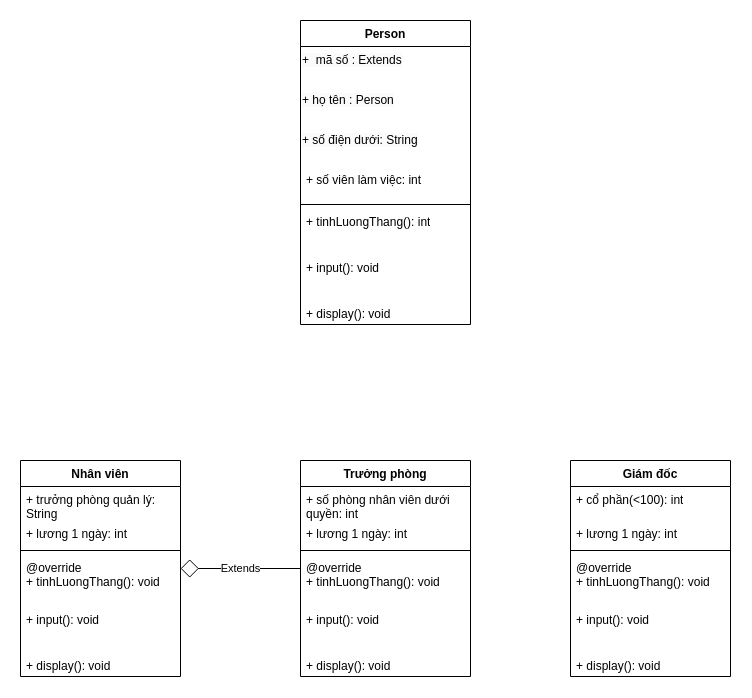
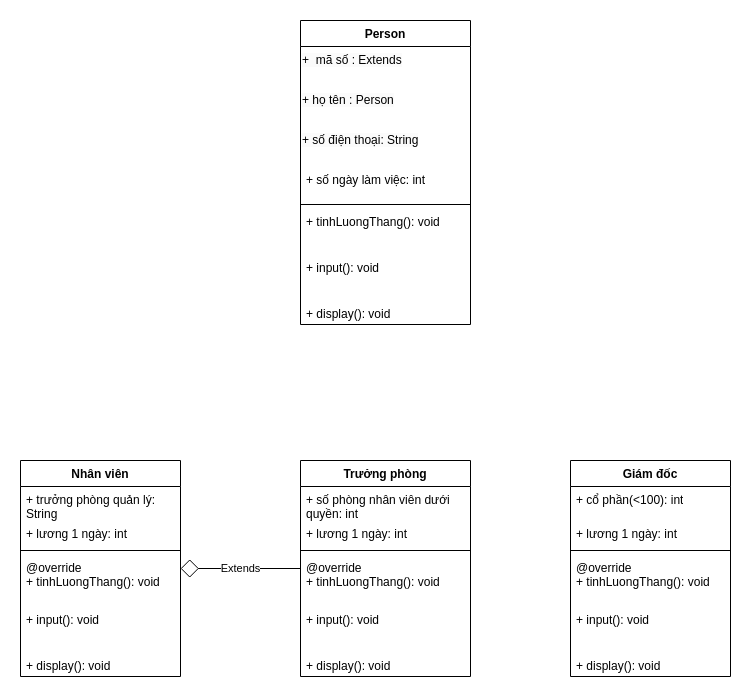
  <mxCell id="0" />
  <mxCell id="1" parent="0" />
  <mxCell id="2" value="Trưởng phòng" style="swimlane;fontStyle=1;align=center;verticalAlign=top;childLayout=stackLayout;horizontal=1;startSize=26;horizontalStack=0;resizeParent=1;resizeParentMax=0;resizeLast=0;collapsible=1;marginBottom=0;whiteSpace=wrap;html=1;" parent="1" vertex="1"><mxGeometry x="300" y="460" width="170" height="216" as="geometry" /></mxCell>
  <mxCell id="3" value="+ số phòng nhân viên dưới quyền: int" style="text;strokeColor=none;fillColor=none;align=left;verticalAlign=top;spacingLeft=4;spacingRight=4;overflow=hidden;rotatable=0;points=[[0,0.5],[1,0.5]];portConstraint=eastwest;whiteSpace=wrap;html=1;" parent="2" vertex="1"><mxGeometry y="26" width="170" height="34" as="geometry" /></mxCell>
  <mxCell id="4" value="+ lương 1 ngày: int" style="text;strokeColor=none;fillColor=none;align=left;verticalAlign=top;spacingLeft=4;spacingRight=4;overflow=hidden;rotatable=0;points=[[0,0.5],[1,0.5]];portConstraint=eastwest;whiteSpace=wrap;html=1;" vertex="1" parent="2"><mxGeometry y="60" width="170" height="26" as="geometry" /></mxCell>
  <mxCell id="5" value="" style="line;strokeWidth=1;fillColor=none;align=left;verticalAlign=middle;spacingTop=-1;spacingLeft=3;spacingRight=3;rotatable=0;labelPosition=right;points=[];portConstraint=eastwest;strokeColor=inherit;" parent="2" vertex="1"><mxGeometry y="86" width="170" height="8" as="geometry" /></mxCell>
  <mxCell id="6" value="@override&lt;br&gt;+ tinhLuongThang(): void" style="text;strokeColor=none;fillColor=none;align=left;verticalAlign=top;spacingLeft=4;spacingRight=4;overflow=hidden;rotatable=0;points=[[0,0.5],[1,0.5]];portConstraint=eastwest;whiteSpace=wrap;html=1;" vertex="1" parent="2"><mxGeometry y="94" width="170" height="52" as="geometry" /></mxCell>
  <mxCell id="7" value="+ input(): void" style="text;strokeColor=none;fillColor=none;align=left;verticalAlign=top;spacingLeft=4;spacingRight=4;overflow=hidden;rotatable=0;points=[[0,0.5],[1,0.5]];portConstraint=eastwest;whiteSpace=wrap;html=1;" vertex="1" parent="2"><mxGeometry y="146" width="170" height="46" as="geometry" /></mxCell>
  <mxCell id="8" value="+ display(): void" style="text;strokeColor=none;fillColor=none;align=left;verticalAlign=top;spacingLeft=4;spacingRight=4;overflow=hidden;rotatable=0;points=[[0,0.5],[1,0.5]];portConstraint=eastwest;whiteSpace=wrap;html=1;" vertex="1" parent="2"><mxGeometry y="192" width="170" height="24" as="geometry" /></mxCell>
  <mxCell id="9" value="Nhân viên" style="swimlane;fontStyle=1;align=center;verticalAlign=top;childLayout=stackLayout;horizontal=1;startSize=26;horizontalStack=0;resizeParent=1;resizeParentMax=0;resizeLast=0;collapsible=1;marginBottom=0;whiteSpace=wrap;html=1;" parent="1" vertex="1"><mxGeometry x="20" y="460" width="160" height="216" as="geometry" /></mxCell>
  <mxCell id="10" value="+ trưởng phòng quản lý: String" style="text;strokeColor=none;fillColor=none;align=left;verticalAlign=top;spacingLeft=4;spacingRight=4;overflow=hidden;rotatable=0;points=[[0,0.5],[1,0.5]];portConstraint=eastwest;whiteSpace=wrap;html=1;" parent="9" vertex="1"><mxGeometry y="26" width="160" height="34" as="geometry" /></mxCell>
  <mxCell id="11" value="+ lương 1 ngày: int" style="text;strokeColor=none;fillColor=none;align=left;verticalAlign=top;spacingLeft=4;spacingRight=4;overflow=hidden;rotatable=0;points=[[0,0.5],[1,0.5]];portConstraint=eastwest;whiteSpace=wrap;html=1;" vertex="1" parent="9"><mxGeometry y="60" width="160" height="26" as="geometry" /></mxCell>
  <mxCell id="12" value="" style="line;strokeWidth=1;fillColor=none;align=left;verticalAlign=middle;spacingTop=-1;spacingLeft=3;spacingRight=3;rotatable=0;labelPosition=right;points=[];portConstraint=eastwest;strokeColor=inherit;" parent="9" vertex="1"><mxGeometry y="86" width="160" height="8" as="geometry" /></mxCell>
  <mxCell id="13" value="@override&lt;br&gt;+ tinhLuongThang(): void" style="text;strokeColor=none;fillColor=none;align=left;verticalAlign=top;spacingLeft=4;spacingRight=4;overflow=hidden;rotatable=0;points=[[0,0.5],[1,0.5]];portConstraint=eastwest;whiteSpace=wrap;html=1;" vertex="1" parent="9"><mxGeometry y="94" width="160" height="52" as="geometry" /></mxCell>
  <mxCell id="14" value="+ input(): void" style="text;strokeColor=none;fillColor=none;align=left;verticalAlign=top;spacingLeft=4;spacingRight=4;overflow=hidden;rotatable=0;points=[[0,0.5],[1,0.5]];portConstraint=eastwest;whiteSpace=wrap;html=1;" vertex="1" parent="9"><mxGeometry y="146" width="160" height="46" as="geometry" /></mxCell>
  <mxCell id="15" value="+ display(): void" style="text;strokeColor=none;fillColor=none;align=left;verticalAlign=top;spacingLeft=4;spacingRight=4;overflow=hidden;rotatable=0;points=[[0,0.5],[1,0.5]];portConstraint=eastwest;whiteSpace=wrap;html=1;" vertex="1" parent="9"><mxGeometry y="192" width="160" height="24" as="geometry" /></mxCell>
  <mxCell id="16" value="Giám đốc" style="swimlane;fontStyle=1;align=center;verticalAlign=top;childLayout=stackLayout;horizontal=1;startSize=26;horizontalStack=0;resizeParent=1;resizeParentMax=0;resizeLast=0;collapsible=1;marginBottom=0;whiteSpace=wrap;html=1;" parent="1" vertex="1"><mxGeometry x="570" y="460" width="160" height="216" as="geometry" /></mxCell>
  <mxCell id="17" value="+ cổ phần(&amp;lt;100): int" style="text;strokeColor=none;fillColor=none;align=left;verticalAlign=top;spacingLeft=4;spacingRight=4;overflow=hidden;rotatable=0;points=[[0,0.5],[1,0.5]];portConstraint=eastwest;whiteSpace=wrap;html=1;" parent="16" vertex="1"><mxGeometry y="26" width="160" height="34" as="geometry" /></mxCell>
  <mxCell id="18" value="+ lương 1 ngày: int" style="text;strokeColor=none;fillColor=none;align=left;verticalAlign=top;spacingLeft=4;spacingRight=4;overflow=hidden;rotatable=0;points=[[0,0.5],[1,0.5]];portConstraint=eastwest;whiteSpace=wrap;html=1;" vertex="1" parent="16"><mxGeometry y="60" width="160" height="26" as="geometry" /></mxCell>
  <mxCell id="19" value="" style="line;strokeWidth=1;fillColor=none;align=left;verticalAlign=middle;spacingTop=-1;spacingLeft=3;spacingRight=3;rotatable=0;labelPosition=right;points=[];portConstraint=eastwest;strokeColor=inherit;" parent="16" vertex="1"><mxGeometry y="86" width="160" height="8" as="geometry" /></mxCell>
  <mxCell id="20" value="@override&lt;br&gt;+ tinhLuongThang(): void" style="text;strokeColor=none;fillColor=none;align=left;verticalAlign=top;spacingLeft=4;spacingRight=4;overflow=hidden;rotatable=0;points=[[0,0.5],[1,0.5]];portConstraint=eastwest;whiteSpace=wrap;html=1;" vertex="1" parent="16"><mxGeometry y="94" width="160" height="52" as="geometry" /></mxCell>
  <mxCell id="21" value="+ input(): void" style="text;strokeColor=none;fillColor=none;align=left;verticalAlign=top;spacingLeft=4;spacingRight=4;overflow=hidden;rotatable=0;points=[[0,0.5],[1,0.5]];portConstraint=eastwest;whiteSpace=wrap;html=1;" vertex="1" parent="16"><mxGeometry y="146" width="160" height="46" as="geometry" /></mxCell>
  <mxCell id="22" value="+ display(): void" style="text;strokeColor=none;fillColor=none;align=left;verticalAlign=top;spacingLeft=4;spacingRight=4;overflow=hidden;rotatable=0;points=[[0,0.5],[1,0.5]];portConstraint=eastwest;whiteSpace=wrap;html=1;" vertex="1" parent="16"><mxGeometry y="192" width="160" height="24" as="geometry" /></mxCell>
  <mxCell id="23" value="Person" style="swimlane;fontStyle=1;align=center;verticalAlign=top;childLayout=stackLayout;horizontal=1;startSize=26;horizontalStack=0;resizeParent=1;resizeParentMax=0;resizeLast=0;collapsible=1;marginBottom=0;whiteSpace=wrap;html=1;" vertex="1" parent="1"><mxGeometry x="300" y="20" width="170" height="304" as="geometry" /></mxCell>
  <mxCell id="24" value="&lt;span style=&quot;color: rgb(0, 0, 0); font-family: Helvetica; font-size: 12px; font-style: normal; font-variant-ligatures: normal; font-variant-caps: normal; font-weight: 400; letter-spacing: normal; orphans: 2; text-align: left; text-indent: 0px; text-transform: none; widows: 2; word-spacing: 0px; -webkit-text-stroke-width: 0px; background-color: rgb(251, 251, 251); text-decoration-thickness: initial; text-decoration-style: initial; text-decoration-color: initial; float: none; display: inline !important;&quot;&gt;+&amp;nbsp; mã số : Extends&lt;/span&gt;" style="text;whiteSpace=wrap;html=1;" vertex="1" parent="23"><mxGeometry y="26" width="170" height="40" as="geometry" /></mxCell>
  <mxCell id="25" value="&lt;span style=&quot;color: rgb(0, 0, 0); font-family: Helvetica; font-size: 12px; font-style: normal; font-variant-ligatures: normal; font-variant-caps: normal; font-weight: 400; letter-spacing: normal; orphans: 2; text-align: left; text-indent: 0px; text-transform: none; widows: 2; word-spacing: 0px; -webkit-text-stroke-width: 0px; background-color: rgb(251, 251, 251); text-decoration-thickness: initial; text-decoration-style: initial; text-decoration-color: initial; float: none; display: inline !important;&quot;&gt;+ họ tên : Person&lt;/span&gt;" style="text;whiteSpace=wrap;html=1;" vertex="1" parent="23"><mxGeometry y="66" width="170" height="40" as="geometry" /></mxCell>
- <mxCell id="26" value="&lt;span style=&quot;color: rgb(0, 0, 0); font-family: Helvetica; font-size: 12px; font-style: normal; font-variant-ligatures: normal; font-variant-caps: normal; font-weight: 400; letter-spacing: normal; orphans: 2; text-align: left; text-indent: 0px; text-transform: none; widows: 2; word-spacing: 0px; -webkit-text-stroke-width: 0px; background-color: rgb(251, 251, 251); text-decoration-thickness: initial; text-decoration-style: initial; text-decoration-color: initial; float: none; display: inline !important;&quot;&gt;+ số điện dưới: String&lt;/span&gt;" style="text;whiteSpace=wrap;html=1;" vertex="1" parent="23"><mxGeometry y="106" width="170" height="40" as="geometry" /></mxCell>
- <mxCell id="27" value="+ số viên làm việc: int" style="text;strokeColor=none;fillColor=none;align=left;verticalAlign=top;spacingLeft=4;spacingRight=4;overflow=hidden;rotatable=0;points=[[0,0.5],[1,0.5]];portConstraint=eastwest;whiteSpace=wrap;html=1;" vertex="1" parent="23"><mxGeometry y="146" width="170" height="34" as="geometry" /></mxCell>
+ <mxCell id="26" value="&lt;span style=&quot;color: rgb(0, 0, 0); font-family: Helvetica; font-size: 12px; font-style: normal; font-variant-ligatures: normal; font-variant-caps: normal; font-weight: 400; letter-spacing: normal; orphans: 2; text-align: left; text-indent: 0px; text-transform: none; widows: 2; word-spacing: 0px; -webkit-text-stroke-width: 0px; background-color: rgb(251, 251, 251); text-decoration-thickness: initial; text-decoration-style: initial; text-decoration-color: initial; float: none; display: inline !important;&quot;&gt;+ số điện thoại: String&lt;/span&gt;" style="text;whiteSpace=wrap;html=1;" vertex="1" parent="23"><mxGeometry y="106" width="170" height="40" as="geometry" /></mxCell>
+ <mxCell id="27" value="+ số ngày làm việc: int" style="text;strokeColor=none;fillColor=none;align=left;verticalAlign=top;spacingLeft=4;spacingRight=4;overflow=hidden;rotatable=0;points=[[0,0.5],[1,0.5]];portConstraint=eastwest;whiteSpace=wrap;html=1;" vertex="1" parent="23"><mxGeometry y="146" width="170" height="34" as="geometry" /></mxCell>
  <mxCell id="28" value="" style="line;strokeWidth=1;fillColor=none;align=left;verticalAlign=middle;spacingTop=-1;spacingLeft=3;spacingRight=3;rotatable=0;labelPosition=right;points=[];portConstraint=eastwest;strokeColor=inherit;" vertex="1" parent="23"><mxGeometry y="180" width="170" height="8" as="geometry" /></mxCell>
- <mxCell id="29" value="+ tinhLuongThang(): int" style="text;strokeColor=none;fillColor=none;align=left;verticalAlign=top;spacingLeft=4;spacingRight=4;overflow=hidden;rotatable=0;points=[[0,0.5],[1,0.5]];portConstraint=eastwest;whiteSpace=wrap;html=1;" parent="23" vertex="1"><mxGeometry y="188" width="170" height="46" as="geometry" /></mxCell>
+ <mxCell id="29" value="+ tinhLuongThang(): void" style="text;strokeColor=none;fillColor=none;align=left;verticalAlign=top;spacingLeft=4;spacingRight=4;overflow=hidden;rotatable=0;points=[[0,0.5],[1,0.5]];portConstraint=eastwest;whiteSpace=wrap;html=1;" parent="23" vertex="1"><mxGeometry y="188" width="170" height="46" as="geometry" /></mxCell>
  <mxCell id="30" value="+ input(): void" style="text;strokeColor=none;fillColor=none;align=left;verticalAlign=top;spacingLeft=4;spacingRight=4;overflow=hidden;rotatable=0;points=[[0,0.5],[1,0.5]];portConstraint=eastwest;whiteSpace=wrap;html=1;" vertex="1" parent="23"><mxGeometry y="234" width="170" height="46" as="geometry" /></mxCell>
  <mxCell id="31" value="+ display(): void" style="text;strokeColor=none;fillColor=none;align=left;verticalAlign=top;spacingLeft=4;spacingRight=4;overflow=hidden;rotatable=0;points=[[0,0.5],[1,0.5]];portConstraint=eastwest;whiteSpace=wrap;html=1;" vertex="1" parent="23"><mxGeometry y="280" width="170" height="24" as="geometry" /></mxCell>
  <mxCell id="32" value="Extends" style="endArrow=diamond;endSize=16;endFill=0;html=1;rounded=0;" edge="1" parent="1" source="2" target="9"><mxGeometry x="0.001" width="160" relative="1" as="geometry"><mxPoint x="430" y="170" as="sourcePoint" /><mxPoint x="634" y="50" as="targetPoint" /><mxPoint as="offset" /></mxGeometry></mxCell>
